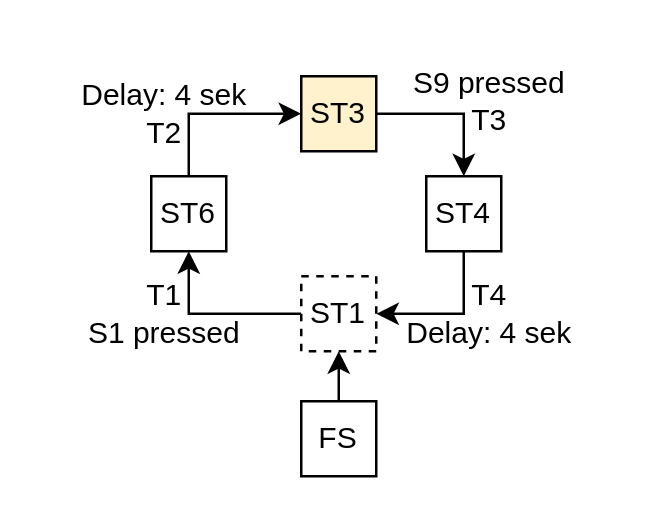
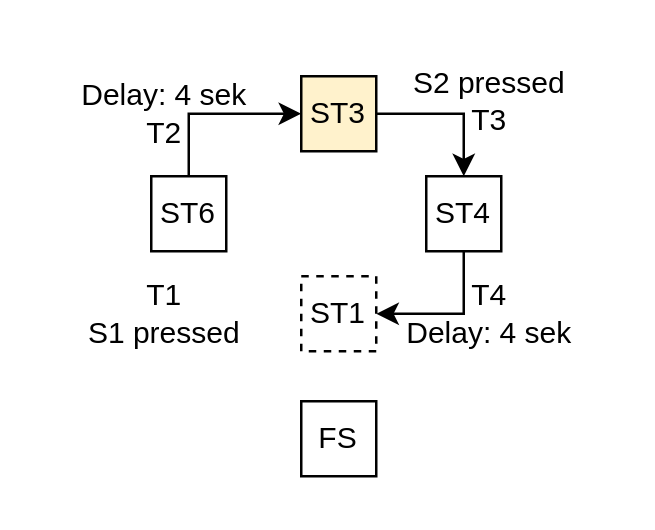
  <mxCell id="0" />
  <mxCell id="1" parent="0" />
- <mxCell id="2" style="edgeStyle=orthogonalEdgeStyle;rounded=0;orthogonalLoop=1;jettySize=auto;html=1;exitX=0;exitY=0.5;exitDx=0;exitDy=0;" edge="1" parent="1" source="3" target="7"><mxGeometry relative="1" as="geometry" /></mxCell>
  <mxCell id="3" value="ST1" style="rounded=0;whiteSpace=wrap;html=1;dashed=1;" vertex="1" parent="1"><mxGeometry x="120" y="110" width="30" height="30" as="geometry" /></mxCell>
- <mxCell id="4" style="edgeStyle=orthogonalEdgeStyle;rounded=0;orthogonalLoop=1;jettySize=auto;html=1;exitX=0.5;exitY=0;exitDx=0;exitDy=0;entryX=0.5;entryY=1;entryDx=0;entryDy=0;" edge="1" parent="1" source="5" target="3"><mxGeometry relative="1" as="geometry" /></mxCell>
  <mxCell id="5" value="FS" style="rounded=0;whiteSpace=wrap;html=1;" vertex="1" parent="1"><mxGeometry x="120" y="160" width="30" height="30" as="geometry" /></mxCell>
  <mxCell id="6" style="edgeStyle=orthogonalEdgeStyle;rounded=0;orthogonalLoop=1;jettySize=auto;html=1;exitX=0.5;exitY=0;exitDx=0;exitDy=0;entryX=0;entryY=0.5;entryDx=0;entryDy=0;" edge="1" parent="1" source="7" target="9"><mxGeometry relative="1" as="geometry" /></mxCell>
  <mxCell id="7" value="ST6" style="rounded=0;whiteSpace=wrap;html=1;" vertex="1" parent="1"><mxGeometry x="60" y="70" width="30" height="30" as="geometry" /></mxCell>
  <mxCell id="8" style="edgeStyle=orthogonalEdgeStyle;rounded=0;orthogonalLoop=1;jettySize=auto;html=1;exitX=1;exitY=0.5;exitDx=0;exitDy=0;entryX=0.5;entryY=0;entryDx=0;entryDy=0;" edge="1" parent="1" source="9" target="11"><mxGeometry relative="1" as="geometry" /></mxCell>
  <mxCell id="9" value="ST3" style="rounded=0;whiteSpace=wrap;html=1;fillColor=#fff2cc;" vertex="1" parent="1"><mxGeometry x="120" y="30" width="30" height="30" as="geometry" /></mxCell>
  <mxCell id="10" style="edgeStyle=orthogonalEdgeStyle;rounded=0;orthogonalLoop=1;jettySize=auto;html=1;exitX=0.5;exitY=1;exitDx=0;exitDy=0;entryX=1;entryY=0.5;entryDx=0;entryDy=0;" edge="1" parent="1" source="11" target="3"><mxGeometry relative="1" as="geometry" /></mxCell>
  <mxCell id="11" value="ST4" style="rounded=0;whiteSpace=wrap;html=1;" vertex="1" parent="1"><mxGeometry x="170" y="70" width="30" height="30" as="geometry" /></mxCell>
  <mxCell id="12" value="T1&lt;div&gt;S1 pressed&lt;/div&gt;" style="text;html=1;align=center;verticalAlign=middle;resizable=0;points=[];autosize=1;strokeColor=none;fillColor=none;" vertex="1" parent="1"><mxGeometry x="25" y="105" width="80" height="40" as="geometry" /></mxCell>
- <mxCell id="13" value="&lt;div&gt;S9 pressed&lt;/div&gt;&lt;div&gt;T3&lt;/div&gt;" style="text;html=1;align=center;verticalAlign=middle;resizable=0;points=[];autosize=1;strokeColor=none;fillColor=none;" vertex="1" parent="1"><mxGeometry x="155" y="20" width="80" height="40" as="geometry" /></mxCell>
+ <mxCell id="13" value="&lt;div&gt;S2 pressed&lt;/div&gt;&lt;div&gt;T3&lt;/div&gt;" style="text;html=1;align=center;verticalAlign=middle;resizable=0;points=[];autosize=1;strokeColor=none;fillColor=none;" vertex="1" parent="1"><mxGeometry x="155" y="20" width="80" height="40" as="geometry" /></mxCell>
  <mxCell id="14" value="T4&lt;div&gt;Delay: 4&amp;nbsp;&lt;span style=&quot;color: rgba(0, 0, 0, 0); font-family: monospace; font-size: 0px; text-align: start; background-color: transparent;&quot;&gt;%3CmxGraphModel%3E%3Croot%3E%3CmxCell%20id%3D%220%22%2F%3E%3CmxCell%20id%3D%221%22%20parent%3D%220%22%2F%3E%3CmxCell%20id%3D%222%22%20value%3D%22T3%26lt%3Bdiv%26gt%3BS2%20pressed%26lt%3B%2Fdiv%26gt%3B%22%20style%3D%22text%3Bhtml%3D1%3Balign%3Dcenter%3BverticalAlign%3Dmiddle%3Bresizable%3D0%3Bpoints%3D%5B%5D%3Bautosize%3D1%3BstrokeColor%3Dnone%3BfillColor%3Dnone%3B%22%20vertex%3D%221%22%20parent%3D%221%22%3E%3CmxGeometry%20x%3D%22425%22%20y%3D%22175%22%20width%3D%2280%22%20height%3D%2240%22%20as%3D%22geometry%22%2F%3E%3C%2FmxCell%3E%3C%2Froot%3E%3C%2FmxGraphModel%3E&lt;/span&gt;&lt;span style=&quot;background-color: transparent; color: light-dark(rgb(0, 0, 0), rgb(255, 255, 255));&quot;&gt;sek&lt;/span&gt;&lt;/div&gt;" style="text;html=1;align=center;verticalAlign=middle;resizable=0;points=[];autosize=1;strokeColor=none;fillColor=none;" vertex="1" parent="1"><mxGeometry x="150" y="105" width="90" height="40" as="geometry" /></mxCell>
  <mxCell id="15" value="&lt;div&gt;Delay: 4&amp;nbsp;&lt;span style=&quot;color: rgba(0, 0, 0, 0); font-family: monospace; font-size: 0px; text-align: start; background-color: transparent;&quot;&gt;%3CmxGraphModel%3E%3Croot%3E%3CmxCell%20id%3D%220%22%2F%3E%3CmxCell%20id%3D%221%22%20parent%3D%220%22%2F%3E%3CmxCell%20id%3D%222%22%20value%3D%22T3%26lt%3Bdiv%26gt%3BS2%20pressed%26lt%3B%2Fdiv%26gt%3B%22%20style%3D%22text%3Bhtml%3D1%3Balign%3Dcenter%3BverticalAlign%3Dmiddle%3Bresizable%3D0%3Bpoints%3D%5B%5D%3Bautosize%3D1%3BstrokeColor%3Dnone%3BfillColor%3Dnone%3B%22%20vertex%3D%221%22%20parent%3D%221%22%3E%3CmxGeometry%20x%3D%22425%22%20y%3D%22175%22%20width%3D%2280%22%20height%3D%2240%22%20as%3D%22geometry%22%2F%3E%3C%2FmxCell%3E%3C%2Froot%3E%3C%2FmxGraphModel%3E&lt;/span&gt;&lt;span style=&quot;background-color: transparent; color: light-dark(rgb(0, 0, 0), rgb(255, 255, 255));&quot;&gt;sek&lt;/span&gt;&lt;/div&gt;&lt;div&gt;&lt;span style=&quot;background-color: transparent; color: light-dark(rgb(0, 0, 0), rgb(255, 255, 255));&quot;&gt;T2&lt;/span&gt;&lt;/div&gt;" style="text;html=1;align=center;verticalAlign=middle;resizable=0;points=[];autosize=1;strokeColor=none;fillColor=none;" vertex="1" parent="1"><mxGeometry x="20" y="25" width="90" height="40" as="geometry" /></mxCell>
